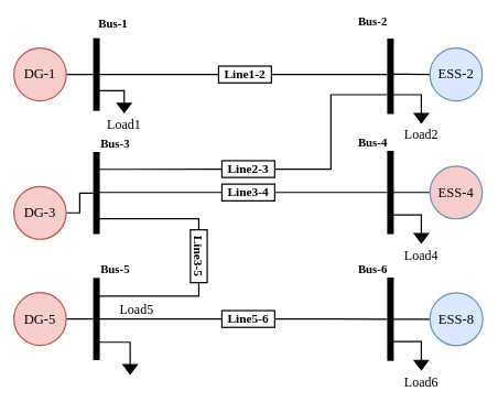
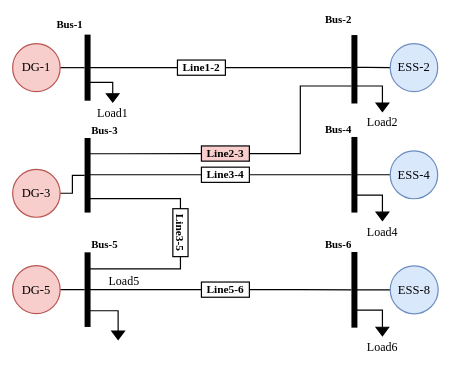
  <mxCell id="0" />
  <mxCell id="1" parent="0" />
  <mxCell id="2" style="edgeStyle=orthogonalEdgeStyle;rounded=0;orthogonalLoop=1;jettySize=auto;html=1;entryX=0;entryY=0.5;entryDx=0;entryDy=0;strokeWidth=2;endArrow=none;endFill=0;" edge="1" parent="1" source="4" target="8"><mxGeometry relative="1" as="geometry"><Array as="points"><mxPoint x="187.03" y="137" /></Array></mxGeometry></mxCell>
  <mxCell id="3" style="edgeStyle=orthogonalEdgeStyle;rounded=0;orthogonalLoop=1;jettySize=auto;html=1;entryX=0;entryY=0.5;entryDx=0;entryDy=0;strokeWidth=2;endArrow=none;endFill=0;" edge="1" parent="1" source="4" target="10"><mxGeometry relative="1" as="geometry" /></mxCell>
  <mxCell id="4" value="" style="line;strokeWidth=10;direction=north;html=1;perimeter=backbonePerimeter;points=[];outlineConnect=0;rounded=1;" vertex="1" parent="1"><mxGeometry x="140.03" y="57.25" width="10" height="110.23" as="geometry" /></mxCell>
- <mxCell id="5" value="&lt;font face=&quot;Times New Roman&quot; style=&quot;font-size: 18px&quot;&gt;&lt;b&gt;Bus-1&lt;/b&gt;&lt;/font&gt;" style="text;html=1;align=center;verticalAlign=middle;resizable=0;points=[];autosize=1;strokeColor=none;strokeWidth=2;direction=west;" vertex="1" parent="1"><mxGeometry x="140.03" y="25.5" width="60" height="20" as="geometry" /></mxCell>
+ <mxCell id="5" value="&lt;font face=&quot;Times New Roman&quot; style=&quot;font-size: 18px&quot;&gt;&lt;b&gt;Bus-1&lt;/b&gt;&lt;/font&gt;" style="text;html=1;align=center;verticalAlign=middle;resizable=0;points=[];autosize=1;strokeColor=none;strokeWidth=2;direction=west;" vertex="1" parent="1"><mxGeometry x="85.03" y="30.5" width="60" height="20" as="geometry" /></mxCell>
  <mxCell id="6" style="edgeStyle=orthogonalEdgeStyle;rounded=0;orthogonalLoop=1;jettySize=auto;html=1;exitX=0.5;exitY=1;exitDx=0;exitDy=0;strokeWidth=2;endArrow=none;endFill=0;" edge="1" parent="1" source="7" target="4"><mxGeometry relative="1" as="geometry" /></mxCell>
  <mxCell id="7" value="&lt;span style=&quot;font-family: &amp;#34;times new roman&amp;#34; ; font-size: 21px&quot;&gt;DG-1&lt;/span&gt;" style="ellipse;whiteSpace=wrap;html=1;rounded=1;strokeColor=#b85450;strokeWidth=2;fillColor=#f8cecc;direction=north;" vertex="1" parent="1"><mxGeometry x="20.005" y="72.375" width="79.25" height="80" as="geometry" /></mxCell>
  <mxCell id="8" value="" style="triangle;whiteSpace=wrap;html=1;rotation=90;strokeWidth=2;fillColor=#000000;" vertex="1" parent="1"><mxGeometry x="180.03" y="152.38" width="14" height="21" as="geometry" /></mxCell>
  <mxCell id="9" style="edgeStyle=orthogonalEdgeStyle;rounded=0;orthogonalLoop=1;jettySize=auto;html=1;strokeWidth=2;endArrow=none;endFill=0;" edge="1" parent="1" source="10" target="15"><mxGeometry relative="1" as="geometry"><Array as="points"><mxPoint x="545" y="112" /><mxPoint x="545" y="112" /></Array></mxGeometry></mxCell>
- <mxCell id="10" value="&lt;font face=&quot;Times New Roman&quot; style=&quot;font-size: 19px&quot;&gt;&lt;b&gt;Line1-2&lt;/b&gt;&lt;/font&gt;" style="rounded=0;whiteSpace=wrap;html=1;strokeWidth=2;" vertex="1" parent="1"><mxGeometry x="330" y="99.69" width="80" height="25.37" as="geometry" /></mxCell>
+ <mxCell id="10" value="&lt;font face=&quot;Times New Roman&quot; style=&quot;font-size: 19px&quot;&gt;&lt;b&gt;Line1-2&lt;/b&gt;&lt;/font&gt;" style="rounded=0;whiteSpace=wrap;html=1;strokeWidth=2;" vertex="1" parent="1"><mxGeometry x="295" y="99.69" width="80" height="25.37" as="geometry" /></mxCell>
  <mxCell id="11" value="&lt;font face=&quot;Times New Roman&quot; style=&quot;font-size: 20px&quot;&gt;Load1&lt;/font&gt;" style="text;html=1;strokeColor=none;fillColor=none;align=center;verticalAlign=middle;whiteSpace=wrap;rounded=0;" vertex="1" parent="1"><mxGeometry x="167.03" y="177" width="40" height="20" as="geometry" /></mxCell>
  <mxCell id="12" style="edgeStyle=orthogonalEdgeStyle;rounded=0;orthogonalLoop=1;jettySize=auto;html=1;entryX=0.5;entryY=0;entryDx=0;entryDy=0;endArrow=none;endFill=0;strokeWidth=2;" edge="1" parent="1" source="15" target="17"><mxGeometry relative="1" as="geometry"><Array as="points"><mxPoint x="610" y="112" /><mxPoint x="610" y="112" /></Array></mxGeometry></mxCell>
  <mxCell id="13" style="edgeStyle=orthogonalEdgeStyle;rounded=0;orthogonalLoop=1;jettySize=auto;html=1;entryX=0;entryY=0.5;entryDx=0;entryDy=0;endArrow=none;endFill=0;strokeWidth=2;" edge="1" parent="1" source="15" target="18"><mxGeometry relative="1" as="geometry"><Array as="points"><mxPoint x="637" y="143" /></Array></mxGeometry></mxCell>
  <mxCell id="14" style="edgeStyle=orthogonalEdgeStyle;rounded=0;orthogonalLoop=1;jettySize=auto;html=1;entryX=1;entryY=0.5;entryDx=0;entryDy=0;endArrow=none;endFill=0;strokeWidth=2;" edge="1" parent="1" source="15" target="19"><mxGeometry relative="1" as="geometry"><Array as="points"><mxPoint x="500" y="143" /><mxPoint x="500" y="256" /></Array></mxGeometry></mxCell>
  <mxCell id="15" value="" style="line;strokeWidth=10;direction=north;html=1;perimeter=backbonePerimeter;points=[];outlineConnect=0;rounded=1;" vertex="1" parent="1"><mxGeometry x="585.52" y="58" width="9.48" height="114.18" as="geometry" /></mxCell>
  <mxCell id="16" value="&lt;font face=&quot;Times New Roman&quot; style=&quot;font-size: 18px&quot;&gt;&lt;b&gt;Bus-2&lt;/b&gt;&lt;/font&gt;" style="text;html=1;align=center;verticalAlign=middle;resizable=0;points=[];autosize=1;strokeColor=none;strokeWidth=2;direction=west;" vertex="1" parent="1"><mxGeometry x="535" y="20.5" width="55" height="25" as="geometry" /></mxCell>
  <mxCell id="17" value="&lt;span style=&quot;font-family: &amp;#34;times new roman&amp;#34; ; font-size: 21px&quot;&gt;ESS-2&lt;br&gt;&lt;/span&gt;" style="ellipse;whiteSpace=wrap;html=1;rounded=1;strokeColor=#6c8ebf;strokeWidth=2;fillColor=#dae8fc;direction=north;" vertex="1" parent="1"><mxGeometry x="649.995" y="72.365" width="79.25" height="80" as="geometry" /></mxCell>
  <mxCell id="18" value="" style="triangle;whiteSpace=wrap;html=1;rotation=90;strokeWidth=2;fillColor=#000000;" vertex="1" parent="1"><mxGeometry x="630" y="168" width="14" height="21" as="geometry" /></mxCell>
- <mxCell id="19" value="&lt;font face=&quot;Times New Roman&quot; style=&quot;font-size: 19px&quot;&gt;&lt;b&gt;Line2-3&lt;br&gt;&lt;/b&gt;&lt;/font&gt;" style="rounded=0;whiteSpace=wrap;html=1;strokeWidth=2;" vertex="1" parent="1"><mxGeometry x="335" y="243" width="80" height="25.37" as="geometry" /></mxCell>
+ <mxCell id="19" value="&lt;font face=&quot;Times New Roman&quot; style=&quot;font-size: 19px&quot;&gt;&lt;b&gt;Line2-3&lt;br&gt;&lt;/b&gt;&lt;/font&gt;" style="rounded=0;whiteSpace=wrap;html=1;strokeWidth=2;fillColor=#f8cecc;" vertex="1" parent="1"><mxGeometry x="335" y="243" width="80" height="25.37" as="geometry" /></mxCell>
  <mxCell id="20" value="&lt;font face=&quot;Times New Roman&quot; style=&quot;font-size: 20px&quot;&gt;Load2&lt;/font&gt;" style="text;html=1;strokeColor=none;fillColor=none;align=center;verticalAlign=middle;whiteSpace=wrap;rounded=0;" vertex="1" parent="1"><mxGeometry x="617" y="193" width="40" height="20" as="geometry" /></mxCell>
  <mxCell id="21" style="edgeStyle=orthogonalEdgeStyle;rounded=0;orthogonalLoop=1;jettySize=auto;html=1;entryX=0;entryY=0.5;entryDx=0;entryDy=0;endArrow=none;endFill=0;strokeWidth=2;" edge="1" parent="1" source="23" target="19"><mxGeometry relative="1" as="geometry"><Array as="points"><mxPoint x="200" y="256" /><mxPoint x="200" y="256" /></Array></mxGeometry></mxCell>
  <mxCell id="22" style="edgeStyle=orthogonalEdgeStyle;rounded=0;orthogonalLoop=1;jettySize=auto;html=1;entryX=0;entryY=0.5;entryDx=0;entryDy=0;endArrow=none;endFill=0;strokeWidth=2;" edge="1" parent="1" source="23" target="55"><mxGeometry relative="1" as="geometry"><Array as="points"><mxPoint x="280" y="331" /><mxPoint x="280" y="331" /></Array></mxGeometry></mxCell>
  <mxCell id="23" value="" style="line;strokeWidth=10;direction=north;html=1;perimeter=backbonePerimeter;points=[];outlineConnect=0;rounded=1;" vertex="1" parent="1"><mxGeometry x="140.03" y="229.7" width="10" height="124.48" as="geometry" /></mxCell>
  <mxCell id="24" value="&lt;font face=&quot;Times New Roman&quot; style=&quot;font-size: 18px&quot;&gt;&lt;b&gt;Bus-3&lt;/b&gt;&lt;/font&gt;" style="text;html=1;align=center;verticalAlign=middle;resizable=0;points=[];autosize=1;strokeColor=none;strokeWidth=2;direction=west;" vertex="1" parent="1"><mxGeometry x="145.03" y="204.7" width="55" height="25" as="geometry" /></mxCell>
  <mxCell id="25" style="edgeStyle=orthogonalEdgeStyle;rounded=0;orthogonalLoop=1;jettySize=auto;html=1;exitX=0.5;exitY=1;exitDx=0;exitDy=0;strokeWidth=2;endArrow=none;endFill=0;" edge="1" parent="1" source="26" target="23"><mxGeometry relative="1" as="geometry" /></mxCell>
  <mxCell id="26" value="&lt;span style=&quot;font-family: &amp;#34;times new roman&amp;#34; ; font-size: 21px&quot;&gt;DG-3&lt;/span&gt;" style="ellipse;whiteSpace=wrap;html=1;rounded=1;strokeColor=#b85450;strokeWidth=2;fillColor=#f8cecc;direction=north;" vertex="1" parent="1"><mxGeometry x="20.005" y="281.945" width="79.25" height="80" as="geometry" /></mxCell>
  <mxCell id="27" style="edgeStyle=orthogonalEdgeStyle;rounded=0;orthogonalLoop=1;jettySize=auto;html=1;entryX=0.5;entryY=0;entryDx=0;entryDy=0;endArrow=none;endFill=0;strokeWidth=2;" edge="1" parent="1" source="29" target="31"><mxGeometry relative="1" as="geometry"><Array as="points"><mxPoint x="650" y="291" /></Array></mxGeometry></mxCell>
  <mxCell id="28" style="edgeStyle=orthogonalEdgeStyle;rounded=0;orthogonalLoop=1;jettySize=auto;html=1;entryX=0;entryY=0.5;entryDx=0;entryDy=0;endArrow=none;endFill=0;strokeWidth=2;" edge="1" parent="1" source="29" target="32"><mxGeometry relative="1" as="geometry"><Array as="points"><mxPoint x="637" y="325" /></Array></mxGeometry></mxCell>
  <mxCell id="29" value="" style="line;strokeWidth=10;direction=north;html=1;perimeter=backbonePerimeter;points=[];outlineConnect=0;rounded=1;" vertex="1" parent="1"><mxGeometry x="585.52" y="228" width="9.48" height="126.18" as="geometry" /></mxCell>
  <mxCell id="30" value="&lt;font face=&quot;Times New Roman&quot; style=&quot;font-size: 18px&quot;&gt;&lt;b&gt;Bus-4&lt;/b&gt;&lt;/font&gt;" style="text;html=1;align=center;verticalAlign=middle;resizable=0;points=[];autosize=1;strokeColor=none;strokeWidth=2;direction=west;" vertex="1" parent="1"><mxGeometry x="535" y="203" width="55" height="25" as="geometry" /></mxCell>
- <mxCell id="31" value="&lt;span style=&quot;font-family: &amp;#34;times new roman&amp;#34; ; font-size: 21px&quot;&gt;ESS-4&lt;br&gt;&lt;/span&gt;" style="ellipse;whiteSpace=wrap;html=1;rounded=1;strokeColor=#6c8ebf;strokeWidth=2;fillColor=#f8cecc;direction=north;" vertex="1" parent="1"><mxGeometry x="649.995" y="251.085" width="79.25" height="80" as="geometry" /></mxCell>
+ <mxCell id="31" value="&lt;span style=&quot;font-family: &amp;#34;times new roman&amp;#34; ; font-size: 21px&quot;&gt;ESS-4&lt;br&gt;&lt;/span&gt;" style="ellipse;whiteSpace=wrap;html=1;rounded=1;strokeColor=#6c8ebf;strokeWidth=2;fillColor=#dae8fc;direction=north;" vertex="1" parent="1"><mxGeometry x="649.995" y="251.085" width="79.25" height="80" as="geometry" /></mxCell>
  <mxCell id="32" value="" style="triangle;whiteSpace=wrap;html=1;rotation=90;strokeWidth=2;fillColor=#000000;" vertex="1" parent="1"><mxGeometry x="630" y="350" width="14" height="21" as="geometry" /></mxCell>
  <mxCell id="33" value="&lt;font face=&quot;Times New Roman&quot; style=&quot;font-size: 20px&quot;&gt;Load4&lt;/font&gt;" style="text;html=1;strokeColor=none;fillColor=none;align=center;verticalAlign=middle;whiteSpace=wrap;rounded=0;" vertex="1" parent="1"><mxGeometry x="617" y="375" width="40" height="20" as="geometry" /></mxCell>
  <mxCell id="34" style="edgeStyle=orthogonalEdgeStyle;rounded=0;orthogonalLoop=1;jettySize=auto;html=1;endArrow=none;endFill=0;strokeWidth=2;" edge="1" parent="1" source="36" target="29"><mxGeometry relative="1" as="geometry" /></mxCell>
  <mxCell id="35" style="edgeStyle=orthogonalEdgeStyle;rounded=0;orthogonalLoop=1;jettySize=auto;html=1;exitX=0;exitY=0.5;exitDx=0;exitDy=0;endArrow=none;endFill=0;strokeWidth=2;" edge="1" parent="1" source="36" target="23"><mxGeometry relative="1" as="geometry"><Array as="points"><mxPoint x="160" y="292" /><mxPoint x="160" y="292" /></Array></mxGeometry></mxCell>
  <mxCell id="36" value="&lt;font face=&quot;Times New Roman&quot; style=&quot;font-size: 19px&quot;&gt;&lt;b&gt;Line3-4&lt;br&gt;&lt;/b&gt;&lt;/font&gt;" style="rounded=0;whiteSpace=wrap;html=1;strokeWidth=2;" vertex="1" parent="1"><mxGeometry x="335" y="278.41" width="80" height="25.37" as="geometry" /></mxCell>
  <mxCell id="37" style="edgeStyle=orthogonalEdgeStyle;rounded=0;orthogonalLoop=1;jettySize=auto;html=1;entryX=0.5;entryY=0;entryDx=0;entryDy=0;endArrow=none;endFill=0;strokeWidth=2;" edge="1" parent="1" source="39" target="41"><mxGeometry relative="1" as="geometry"><Array as="points"><mxPoint x="650" y="483" /></Array></mxGeometry></mxCell>
  <mxCell id="38" style="edgeStyle=orthogonalEdgeStyle;rounded=0;orthogonalLoop=1;jettySize=auto;html=1;entryX=0;entryY=0.5;entryDx=0;entryDy=0;endArrow=none;endFill=0;strokeWidth=2;" edge="1" parent="1" source="39" target="42"><mxGeometry relative="1" as="geometry"><Array as="points"><mxPoint x="637" y="517" /></Array></mxGeometry></mxCell>
  <mxCell id="39" value="" style="line;strokeWidth=10;direction=north;html=1;perimeter=backbonePerimeter;points=[];outlineConnect=0;rounded=1;" vertex="1" parent="1"><mxGeometry x="585.52" y="420" width="9.48" height="126.18" as="geometry" /></mxCell>
  <mxCell id="40" value="&lt;font face=&quot;Times New Roman&quot; style=&quot;font-size: 18px&quot;&gt;&lt;b&gt;Bus-6&lt;br&gt;&lt;/b&gt;&lt;/font&gt;" style="text;html=1;align=center;verticalAlign=middle;resizable=0;points=[];autosize=1;strokeColor=none;strokeWidth=2;direction=west;" vertex="1" parent="1"><mxGeometry x="535" y="395" width="55" height="25" as="geometry" /></mxCell>
  <mxCell id="41" value="&lt;span style=&quot;font-family: &amp;#34;times new roman&amp;#34; ; font-size: 21px&quot;&gt;ESS-8&lt;br&gt;&lt;/span&gt;" style="ellipse;whiteSpace=wrap;html=1;rounded=1;strokeColor=#6c8ebf;strokeWidth=2;fillColor=#dae8fc;direction=north;" vertex="1" parent="1"><mxGeometry x="650" y="443.09" width="80.01" height="80" as="geometry" /></mxCell>
  <mxCell id="42" value="" style="triangle;whiteSpace=wrap;html=1;rotation=90;strokeWidth=2;fillColor=#000000;" vertex="1" parent="1"><mxGeometry x="630" y="542" width="14" height="21" as="geometry" /></mxCell>
  <mxCell id="43" value="&lt;font face=&quot;Times New Roman&quot; style=&quot;font-size: 20px&quot;&gt;Load6&lt;/font&gt;" style="text;html=1;strokeColor=none;fillColor=none;align=center;verticalAlign=middle;whiteSpace=wrap;rounded=0;" vertex="1" parent="1"><mxGeometry x="617" y="567" width="40" height="20" as="geometry" /></mxCell>
  <mxCell id="44" style="edgeStyle=orthogonalEdgeStyle;rounded=0;orthogonalLoop=1;jettySize=auto;html=1;endArrow=none;endFill=0;strokeWidth=2;" edge="1" parent="1" source="45" target="39"><mxGeometry relative="1" as="geometry" /></mxCell>
  <mxCell id="45" value="&lt;font face=&quot;Times New Roman&quot; style=&quot;font-size: 19px&quot;&gt;&lt;b&gt;Line5-6&lt;br&gt;&lt;/b&gt;&lt;/font&gt;" style="rounded=0;whiteSpace=wrap;html=1;strokeWidth=2;" vertex="1" parent="1"><mxGeometry x="335" y="470.07" width="80" height="25.37" as="geometry" /></mxCell>
  <mxCell id="46" style="edgeStyle=orthogonalEdgeStyle;rounded=0;orthogonalLoop=1;jettySize=auto;html=1;entryX=0;entryY=0.5;entryDx=0;entryDy=0;endArrow=none;endFill=0;strokeWidth=2;" edge="1" parent="1" source="47" target="45"><mxGeometry relative="1" as="geometry" /></mxCell>
  <mxCell id="47" value="" style="line;strokeWidth=10;direction=north;html=1;perimeter=backbonePerimeter;points=[];outlineConnect=0;rounded=1;" vertex="1" parent="1"><mxGeometry x="140.03" y="420.52" width="10" height="124.48" as="geometry" /></mxCell>
  <mxCell id="48" value="&lt;font face=&quot;Times New Roman&quot; style=&quot;font-size: 18px&quot;&gt;&lt;b&gt;Bus-5&lt;/b&gt;&lt;/font&gt;" style="text;html=1;align=center;verticalAlign=middle;resizable=0;points=[];autosize=1;strokeColor=none;strokeWidth=2;direction=west;" vertex="1" parent="1"><mxGeometry x="145.03" y="395.52" width="55" height="25" as="geometry" /></mxCell>
  <mxCell id="49" style="edgeStyle=orthogonalEdgeStyle;rounded=0;orthogonalLoop=1;jettySize=auto;html=1;exitX=0.5;exitY=1;exitDx=0;exitDy=0;strokeWidth=2;endArrow=none;endFill=0;" edge="1" parent="1" source="50" target="47"><mxGeometry relative="1" as="geometry" /></mxCell>
  <mxCell id="50" value="&lt;span style=&quot;font-family: &amp;#34;times new roman&amp;#34; ; font-size: 21px&quot;&gt;DG-5&lt;/span&gt;" style="ellipse;whiteSpace=wrap;html=1;rounded=1;strokeColor=#b85450;strokeWidth=2;fillColor=#f8cecc;direction=north;" vertex="1" parent="1"><mxGeometry x="20.005" y="442.765" width="79.25" height="80" as="geometry" /></mxCell>
  <mxCell id="51" style="edgeStyle=orthogonalEdgeStyle;rounded=0;orthogonalLoop=1;jettySize=auto;html=1;entryX=0;entryY=0.5;entryDx=0;entryDy=0;strokeWidth=2;endArrow=none;endFill=0;" edge="1" parent="1" target="52" source="47"><mxGeometry relative="1" as="geometry"><mxPoint x="158.03" y="533" as="sourcePoint" /><Array as="points"><mxPoint x="196" y="518" /></Array></mxGeometry></mxCell>
  <mxCell id="52" value="" style="triangle;whiteSpace=wrap;html=1;rotation=90;strokeWidth=2;fillColor=#000000;" vertex="1" parent="1"><mxGeometry x="189.03" y="548.38" width="14" height="21" as="geometry" /></mxCell>
  <mxCell id="53" value="&lt;font face=&quot;Times New Roman&quot; style=&quot;font-size: 20px&quot;&gt;Load5&lt;/font&gt;" style="text;html=1;strokeColor=none;fillColor=none;align=center;verticalAlign=middle;whiteSpace=wrap;rounded=0;" vertex="1" parent="1"><mxGeometry x="186.03" y="458" width="40" height="20" as="geometry" /></mxCell>
  <mxCell id="54" style="edgeStyle=orthogonalEdgeStyle;rounded=0;orthogonalLoop=1;jettySize=auto;html=1;exitX=1;exitY=0.5;exitDx=0;exitDy=0;endArrow=none;endFill=0;strokeWidth=2;" edge="1" parent="1" source="55" target="47"><mxGeometry relative="1" as="geometry"><Array as="points"><mxPoint x="300" y="448" /></Array></mxGeometry></mxCell>
  <mxCell id="55" value="&lt;font face=&quot;Times New Roman&quot; style=&quot;font-size: 19px&quot;&gt;&lt;b&gt;Line3-5&lt;br&gt;&lt;/b&gt;&lt;/font&gt;" style="rounded=0;whiteSpace=wrap;html=1;strokeWidth=2;rotation=90;" vertex="1" parent="1"><mxGeometry x="260" y="375" width="80" height="25.37" as="geometry" /></mxCell>
